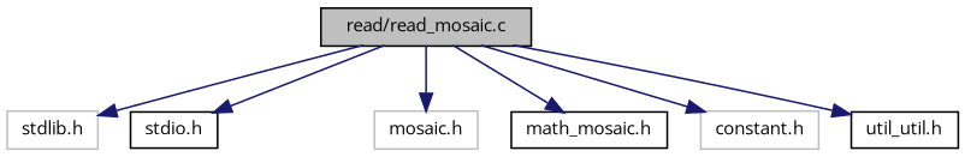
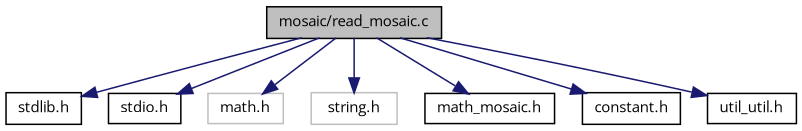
  digraph {
    fontname="Open Sans"
    node [color=black fillcolor=white fontname="Open Sans" fontsize=10 shape=record style=filled]
    edge [color=midnightblue fontname="Open Sans" fontsize=10 labelfontname=Helvetica labelfontsize=10 style=solid]
-   n1 [fillcolor=grey75 fontcolor=black height=0.2 label="read/read_mosaic.c" width=0.4]
-   n2 [color=grey75 height=0.2 label="stdlib.h" width=0.4]
+   n1 [fillcolor=grey75 fontcolor=black height=0.2 label="mosaic/read_mosaic.c" width=0.4]
+   n2 [height=0.2 label="stdlib.h" width=0.4]
    n3 [height=0.2 label="stdio.h" width=0.4]
-   n5 [color=grey75 height=0.2 label="mosaic.h" width=0.4]
+   n4 [color=grey75 height=0.2 label="math.h" width=0.4]
+   n5 [color=grey75 height=0.2 label="string.h" width=0.4]
    n6 [height=0.2 label="math_mosaic.h" width=0.4]
-   n7 [color=grey75 height=0.2 label="constant.h" width=0.4]
+   n7 [height=0.2 label="constant.h" width=0.4]
    n8 [height=0.2 label="util_util.h" width=0.4]
    n1 -> n2
    n1 -> n3
+   n1 -> n4
    n1 -> n5
    n1 -> n6
    n1 -> n7
    n1 -> n8
  }
